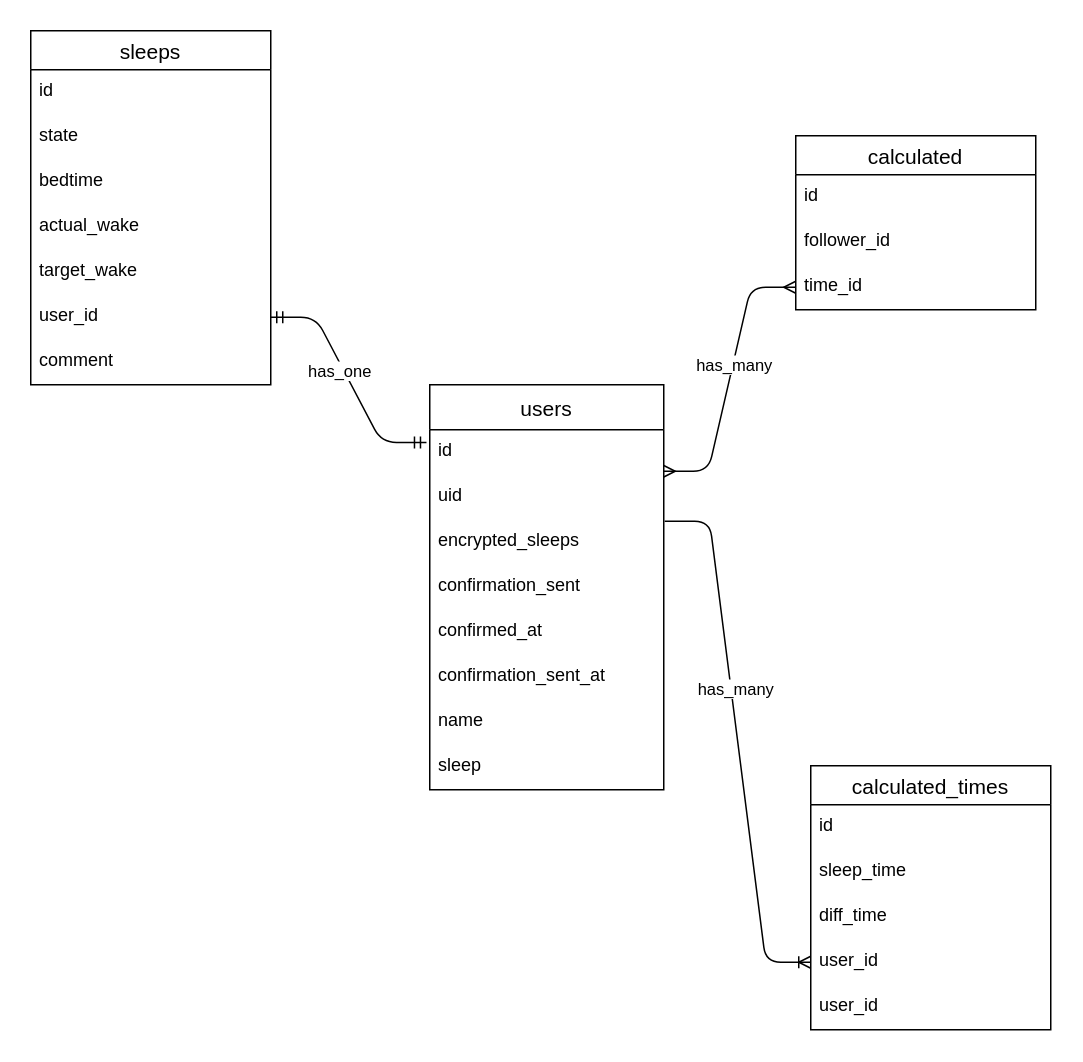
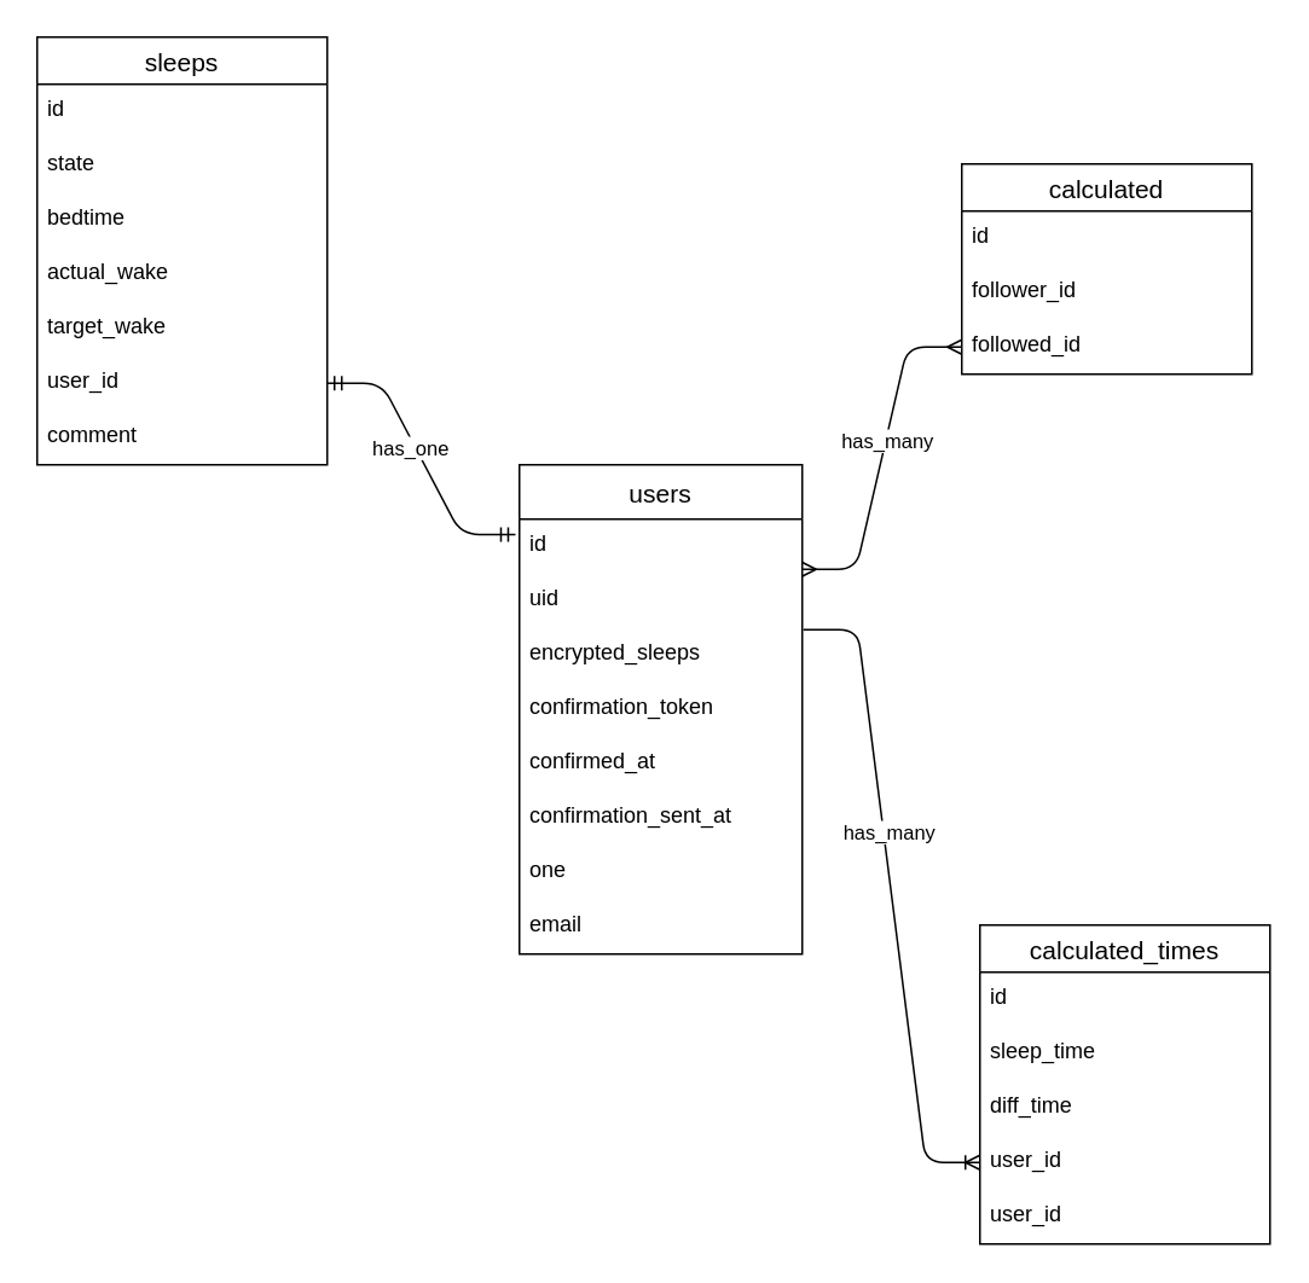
  <mxCell id="0" />
  <mxCell id="1" parent="0" />
  <mxCell id="2" value="users" style="swimlane;fontStyle=0;childLayout=stackLayout;horizontal=1;startSize=30;horizontalStack=0;resizeParent=1;resizeParentMax=0;resizeLast=0;collapsible=1;marginBottom=0;align=center;fontSize=14;" vertex="1" parent="1"><mxGeometry x="286" y="256" width="156" height="270" as="geometry"><mxRectangle x="220" y="230" width="70" height="30" as="alternateBounds" /></mxGeometry></mxCell>
  <mxCell id="3" value="id" style="text;strokeColor=none;fillColor=none;spacingLeft=4;spacingRight=4;overflow=hidden;rotatable=0;points=[[0,0.5],[1,0.5]];portConstraint=eastwest;fontSize=12;" vertex="1" parent="2"><mxGeometry y="30" width="156" height="30" as="geometry" /></mxCell>
  <mxCell id="4" value="uid" style="text;strokeColor=none;fillColor=none;spacingLeft=4;spacingRight=4;overflow=hidden;rotatable=0;points=[[0,0.5],[1,0.5]];portConstraint=eastwest;fontSize=12;" vertex="1" parent="2"><mxGeometry y="60" width="156" height="30" as="geometry" /></mxCell>
  <mxCell id="5" value="encrypted_sleeps" style="text;strokeColor=none;fillColor=none;spacingLeft=4;spacingRight=4;overflow=hidden;rotatable=0;points=[[0,0.5],[1,0.5]];portConstraint=eastwest;fontSize=12;" vertex="1" parent="2"><mxGeometry y="90" width="156" height="30" as="geometry" /></mxCell>
- <mxCell id="6" value="confirmation_sent" style="text;strokeColor=none;fillColor=none;spacingLeft=4;spacingRight=4;overflow=hidden;rotatable=0;points=[[0,0.5],[1,0.5]];portConstraint=eastwest;fontSize=12;" vertex="1" parent="2"><mxGeometry y="120" width="156" height="30" as="geometry" /></mxCell>
+ <mxCell id="6" value="confirmation_token" style="text;strokeColor=none;fillColor=none;spacingLeft=4;spacingRight=4;overflow=hidden;rotatable=0;points=[[0,0.5],[1,0.5]];portConstraint=eastwest;fontSize=12;" vertex="1" parent="2"><mxGeometry y="120" width="156" height="30" as="geometry" /></mxCell>
  <mxCell id="7" value="confirmed_at" style="text;strokeColor=none;fillColor=none;spacingLeft=4;spacingRight=4;overflow=hidden;rotatable=0;points=[[0,0.5],[1,0.5]];portConstraint=eastwest;fontSize=12;" vertex="1" parent="2"><mxGeometry y="150" width="156" height="30" as="geometry" /></mxCell>
  <mxCell id="8" value="confirmation_sent_at" style="text;strokeColor=none;fillColor=none;spacingLeft=4;spacingRight=4;overflow=hidden;rotatable=0;points=[[0,0.5],[1,0.5]];portConstraint=eastwest;fontSize=12;" vertex="1" parent="2"><mxGeometry y="180" width="156" height="30" as="geometry" /></mxCell>
- <mxCell id="9" value="name" style="text;strokeColor=none;fillColor=none;spacingLeft=4;spacingRight=4;overflow=hidden;rotatable=0;points=[[0,0.5],[1,0.5]];portConstraint=eastwest;fontSize=12;" vertex="1" parent="2"><mxGeometry y="210" width="156" height="30" as="geometry" /></mxCell>
- <mxCell id="10" value="sleep" style="text;strokeColor=none;fillColor=none;spacingLeft=4;spacingRight=4;overflow=hidden;rotatable=0;points=[[0,0.5],[1,0.5]];portConstraint=eastwest;fontSize=12;" vertex="1" parent="2"><mxGeometry y="240" width="156" height="30" as="geometry" /></mxCell>
+ <mxCell id="9" value="one" style="text;strokeColor=none;fillColor=none;spacingLeft=4;spacingRight=4;overflow=hidden;rotatable=0;points=[[0,0.5],[1,0.5]];portConstraint=eastwest;fontSize=12;" vertex="1" parent="2"><mxGeometry y="210" width="156" height="30" as="geometry" /></mxCell>
+ <mxCell id="10" value="email" style="text;strokeColor=none;fillColor=none;spacingLeft=4;spacingRight=4;overflow=hidden;rotatable=0;points=[[0,0.5],[1,0.5]];portConstraint=eastwest;fontSize=12;" vertex="1" parent="2"><mxGeometry y="240" width="156" height="30" as="geometry" /></mxCell>
  <mxCell id="11" value="sleeps" style="swimlane;fontStyle=0;childLayout=stackLayout;horizontal=1;startSize=26;horizontalStack=0;resizeParent=1;resizeParentMax=0;resizeLast=0;collapsible=1;marginBottom=0;align=center;fontSize=14;" vertex="1" parent="1"><mxGeometry x="20" y="20" width="160" height="236" as="geometry" /></mxCell>
  <mxCell id="12" value="id" style="text;strokeColor=none;fillColor=none;spacingLeft=4;spacingRight=4;overflow=hidden;rotatable=0;points=[[0,0.5],[1,0.5]];portConstraint=eastwest;fontSize=12;" vertex="1" parent="11"><mxGeometry y="26" width="160" height="30" as="geometry" /></mxCell>
  <mxCell id="13" value="state" style="text;strokeColor=none;fillColor=none;spacingLeft=4;spacingRight=4;overflow=hidden;rotatable=0;points=[[0,0.5],[1,0.5]];portConstraint=eastwest;fontSize=12;" vertex="1" parent="11"><mxGeometry y="56" width="160" height="30" as="geometry" /></mxCell>
  <mxCell id="14" value="bedtime" style="text;strokeColor=none;fillColor=none;spacingLeft=4;spacingRight=4;overflow=hidden;rotatable=0;points=[[0,0.5],[1,0.5]];portConstraint=eastwest;fontSize=12;" vertex="1" parent="11"><mxGeometry y="86" width="160" height="30" as="geometry" /></mxCell>
  <mxCell id="15" value="actual_wake" style="text;strokeColor=none;fillColor=none;spacingLeft=4;spacingRight=4;overflow=hidden;rotatable=0;points=[[0,0.5],[1,0.5]];portConstraint=eastwest;fontSize=12;" vertex="1" parent="11"><mxGeometry y="116" width="160" height="30" as="geometry" /></mxCell>
  <mxCell id="16" value="target_wake" style="text;strokeColor=none;fillColor=none;spacingLeft=4;spacingRight=4;overflow=hidden;rotatable=0;points=[[0,0.5],[1,0.5]];portConstraint=eastwest;fontSize=12;" vertex="1" parent="11"><mxGeometry y="146" width="160" height="30" as="geometry" /></mxCell>
  <mxCell id="17" value="user_id" style="text;strokeColor=none;fillColor=none;spacingLeft=4;spacingRight=4;overflow=hidden;rotatable=0;points=[[0,0.5],[1,0.5]];portConstraint=eastwest;fontSize=12;" vertex="1" parent="11"><mxGeometry y="176" width="160" height="30" as="geometry" /></mxCell>
  <mxCell id="18" value="comment&#10;" style="text;strokeColor=none;fillColor=none;spacingLeft=4;spacingRight=4;overflow=hidden;rotatable=0;points=[[0,0.5],[1,0.5]];portConstraint=eastwest;fontSize=12;" vertex="1" parent="11"><mxGeometry y="206" width="160" height="30" as="geometry" /></mxCell>
  <mxCell id="19" value="calculated_times" style="swimlane;fontStyle=0;childLayout=stackLayout;horizontal=1;startSize=26;horizontalStack=0;resizeParent=1;resizeParentMax=0;resizeLast=0;collapsible=1;marginBottom=0;align=center;fontSize=14;" vertex="1" parent="1"><mxGeometry x="540" y="510" width="160" height="176" as="geometry" /></mxCell>
  <mxCell id="20" value="id" style="text;strokeColor=none;fillColor=none;spacingLeft=4;spacingRight=4;overflow=hidden;rotatable=0;points=[[0,0.5],[1,0.5]];portConstraint=eastwest;fontSize=12;" vertex="1" parent="19"><mxGeometry y="26" width="160" height="30" as="geometry" /></mxCell>
  <mxCell id="21" value="sleep_time" style="text;strokeColor=none;fillColor=none;spacingLeft=4;spacingRight=4;overflow=hidden;rotatable=0;points=[[0,0.5],[1,0.5]];portConstraint=eastwest;fontSize=12;" vertex="1" parent="19"><mxGeometry y="56" width="160" height="30" as="geometry" /></mxCell>
  <mxCell id="22" value="diff_time" style="text;strokeColor=none;fillColor=none;spacingLeft=4;spacingRight=4;overflow=hidden;rotatable=0;points=[[0,0.5],[1,0.5]];portConstraint=eastwest;fontSize=12;" vertex="1" parent="19"><mxGeometry y="86" width="160" height="30" as="geometry" /></mxCell>
  <mxCell id="23" value="user_id" style="text;strokeColor=none;fillColor=none;spacingLeft=4;spacingRight=4;overflow=hidden;rotatable=0;points=[[0,0.5],[1,0.5]];portConstraint=eastwest;fontSize=12;" vertex="1" parent="19"><mxGeometry y="116" width="160" height="30" as="geometry" /></mxCell>
  <mxCell id="24" value="user_id" style="text;strokeColor=none;fillColor=none;spacingLeft=4;spacingRight=4;overflow=hidden;rotatable=0;points=[[0,0.5],[1,0.5]];portConstraint=eastwest;fontSize=12;" vertex="1" parent="19"><mxGeometry y="146" width="160" height="30" as="geometry" /></mxCell>
  <mxCell id="25" value="calculated" style="swimlane;fontStyle=0;childLayout=stackLayout;horizontal=1;startSize=26;horizontalStack=0;resizeParent=1;resizeParentMax=0;resizeLast=0;collapsible=1;marginBottom=0;align=center;fontSize=14;" vertex="1" parent="1"><mxGeometry x="530" y="90" width="160" height="116" as="geometry" /></mxCell>
  <mxCell id="26" value="id" style="text;strokeColor=none;fillColor=none;spacingLeft=4;spacingRight=4;overflow=hidden;rotatable=0;points=[[0,0.5],[1,0.5]];portConstraint=eastwest;fontSize=12;" vertex="1" parent="25"><mxGeometry y="26" width="160" height="30" as="geometry" /></mxCell>
  <mxCell id="27" value="follower_id" style="text;strokeColor=none;fillColor=none;spacingLeft=4;spacingRight=4;overflow=hidden;rotatable=0;points=[[0,0.5],[1,0.5]];portConstraint=eastwest;fontSize=12;" vertex="1" parent="25"><mxGeometry y="56" width="160" height="30" as="geometry" /></mxCell>
- <mxCell id="28" value="time_id" style="text;strokeColor=none;fillColor=none;spacingLeft=4;spacingRight=4;overflow=hidden;rotatable=0;points=[[0,0.5],[1,0.5]];portConstraint=eastwest;fontSize=12;" vertex="1" parent="25"><mxGeometry y="86" width="160" height="30" as="geometry" /></mxCell>
+ <mxCell id="28" value="followed_id" style="text;strokeColor=none;fillColor=none;spacingLeft=4;spacingRight=4;overflow=hidden;rotatable=0;points=[[0,0.5],[1,0.5]];portConstraint=eastwest;fontSize=12;" vertex="1" parent="25"><mxGeometry y="86" width="160" height="30" as="geometry" /></mxCell>
  <mxCell id="29" value="" style="edgeStyle=entityRelationEdgeStyle;fontSize=12;html=1;endArrow=ERmandOne;startArrow=ERmandOne;exitX=1;exitY=0.5;exitDx=0;exitDy=0;entryX=-0.014;entryY=0.283;entryDx=0;entryDy=0;entryPerimeter=0;" edge="1" parent="1" source="17" target="3"><mxGeometry width="100" height="100" relative="1" as="geometry"><mxPoint x="180" y="300" as="sourcePoint" /><mxPoint x="280" y="410" as="targetPoint" /></mxGeometry></mxCell>
  <mxCell id="30" value="has_one" style="edgeLabel;html=1;align=center;verticalAlign=middle;resizable=0;points=[];" vertex="1" connectable="0" parent="29"><mxGeometry x="-0.182" relative="1" as="geometry"><mxPoint y="6" as="offset" /></mxGeometry></mxCell>
  <mxCell id="31" value="" style="edgeStyle=entityRelationEdgeStyle;fontSize=12;html=1;endArrow=ERoneToMany;startArrow=none;entryX=0;entryY=0.5;entryDx=0;entryDy=0;exitX=1.004;exitY=0.033;exitDx=0;exitDy=0;exitPerimeter=0;" edge="1" parent="1" source="5" target="23"><mxGeometry width="100" height="100" relative="1" as="geometry"><mxPoint x="450" y="350" as="sourcePoint" /><mxPoint x="530" y="640" as="targetPoint" /></mxGeometry></mxCell>
  <mxCell id="32" value="has_many" style="edgeLabel;html=1;align=center;verticalAlign=middle;resizable=0;points=[];" vertex="1" connectable="0" parent="31"><mxGeometry x="-0.2" y="3" relative="1" as="geometry"><mxPoint as="offset" /></mxGeometry></mxCell>
  <mxCell id="33" value="" style="edgeStyle=entityRelationEdgeStyle;fontSize=12;html=1;endArrow=ERmany;startArrow=ERmany;exitX=0.998;exitY=0.922;exitDx=0;exitDy=0;exitPerimeter=0;entryX=0;entryY=0.5;entryDx=0;entryDy=0;" edge="1" parent="1" source="3" target="28"><mxGeometry width="100" height="100" relative="1" as="geometry"><mxPoint x="400" y="250" as="sourcePoint" /><mxPoint x="500" y="150" as="targetPoint" /></mxGeometry></mxCell>
  <mxCell id="34" value="has_many" style="edgeLabel;html=1;align=center;verticalAlign=middle;resizable=0;points=[];" vertex="1" connectable="0" parent="33"><mxGeometry x="0.104" relative="1" as="geometry"><mxPoint as="offset" /></mxGeometry></mxCell>
